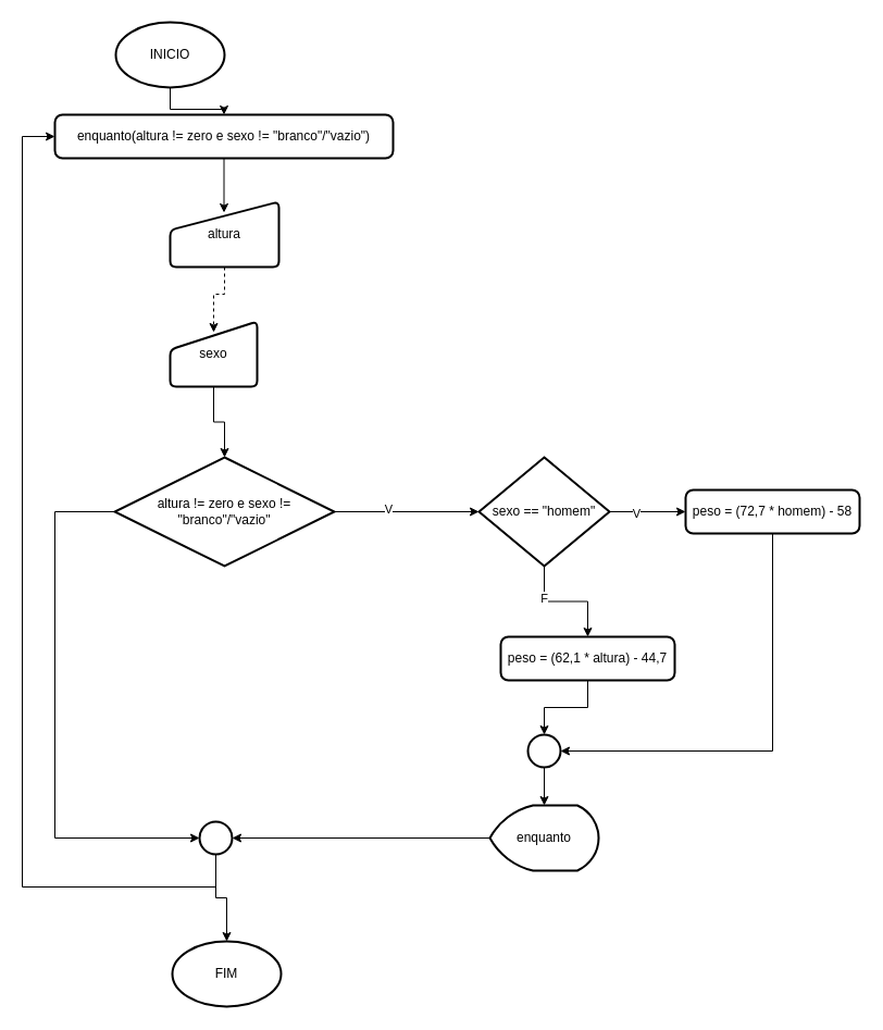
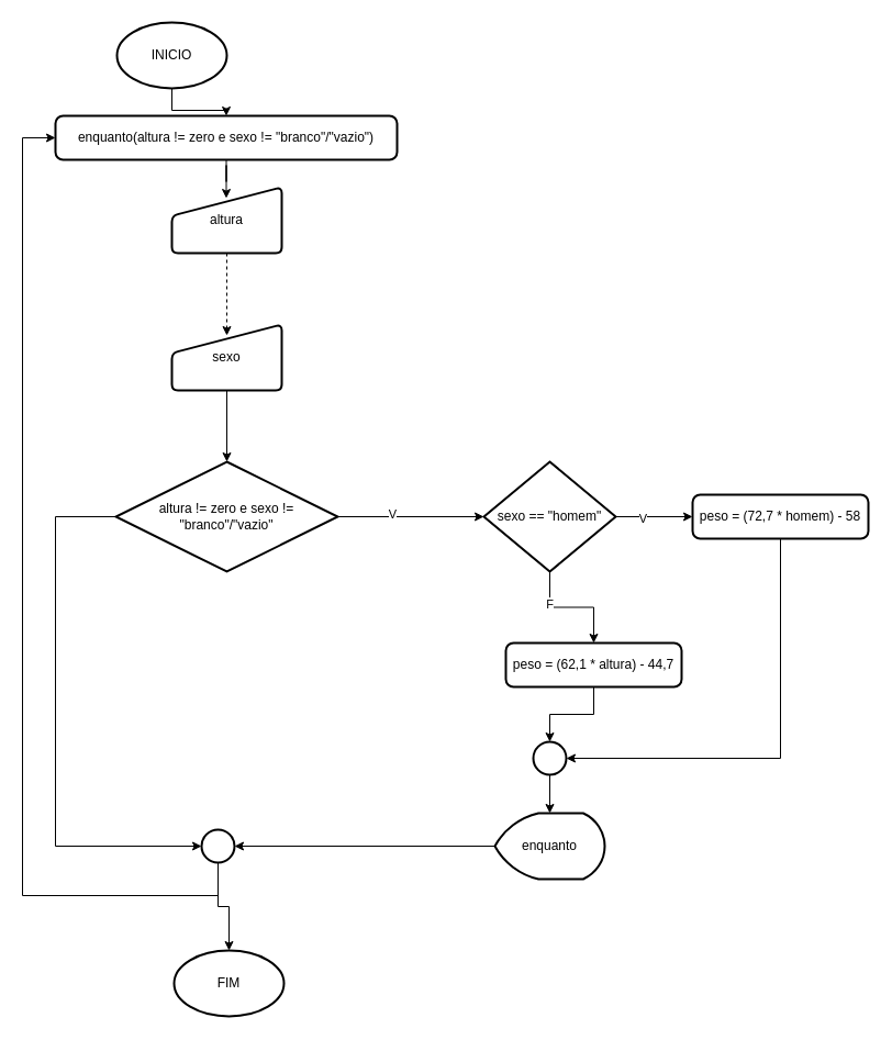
  <mxCell id="0" />
  <mxCell id="1" parent="0" />
  <mxCell id="2" style="edgeStyle=orthogonalEdgeStyle;rounded=0;orthogonalLoop=1;jettySize=auto;html=1;entryX=0.5;entryY=0;entryDx=0;entryDy=0;" edge="1" parent="1" source="3" target="5"><mxGeometry relative="1" as="geometry" /></mxCell>
  <mxCell id="3" value="INICIO" style="strokeWidth=2;html=1;shape=mxgraph.flowchart.start_1;whiteSpace=wrap;" vertex="1" parent="1"><mxGeometry x="106" y="20" width="100" height="60" as="geometry" /></mxCell>
  <mxCell id="4" value="FIM" style="strokeWidth=2;html=1;shape=mxgraph.flowchart.start_1;whiteSpace=wrap;" vertex="1" parent="1"><mxGeometry x="158" y="865" width="100" height="60" as="geometry" /></mxCell>
  <mxCell id="5" value="enquanto(altura != zero e sexo != &quot;branco&quot;/&quot;vazio&quot;)" style="rounded=1;whiteSpace=wrap;html=1;absoluteArcSize=1;arcSize=14;strokeWidth=2;" vertex="1" parent="1"><mxGeometry x="50" y="105" width="311" height="40" as="geometry" /></mxCell>
- <mxCell id="6" value="altura" style="html=1;strokeWidth=2;shape=manualInput;whiteSpace=wrap;rounded=1;size=26;arcSize=11;" vertex="1" parent="1"><mxGeometry x="156" y="185" width="100" height="60" as="geometry" /></mxCell>
- <mxCell id="7" value="sexo" style="html=1;strokeWidth=2;shape=manualInput;whiteSpace=wrap;rounded=1;size=26;arcSize=11;" vertex="1" parent="1"><mxGeometry x="156" y="295" width="80" height="60" as="geometry" /></mxCell>
+ <mxCell id="6" value="altura" style="html=1;strokeWidth=2;shape=manualInput;whiteSpace=wrap;rounded=1;size=26;arcSize=11;" vertex="1" parent="1"><mxGeometry x="156" y="170" width="100" height="60" as="geometry" /></mxCell>
+ <mxCell id="7" value="sexo" style="html=1;strokeWidth=2;shape=manualInput;whiteSpace=wrap;rounded=1;size=26;arcSize=11;" vertex="1" parent="1"><mxGeometry x="156" y="295" width="100" height="60" as="geometry" /></mxCell>
  <mxCell id="8" value="altura != zero e sexo != &quot;branco&quot;/&quot;vazio&quot;" style="strokeWidth=2;html=1;shape=mxgraph.flowchart.decision;whiteSpace=wrap;" vertex="1" parent="1"><mxGeometry x="105" y="420" width="202" height="100" as="geometry" /></mxCell>
  <mxCell id="9" style="edgeStyle=orthogonalEdgeStyle;rounded=0;orthogonalLoop=1;jettySize=auto;html=1;entryX=0.495;entryY=0.167;entryDx=0;entryDy=0;entryPerimeter=0;" edge="1" parent="1" source="5" target="6"><mxGeometry relative="1" as="geometry" /></mxCell>
  <mxCell id="10" style="edgeStyle=orthogonalEdgeStyle;rounded=0;orthogonalLoop=1;jettySize=auto;html=1;entryX=0.5;entryY=0.167;entryDx=0;entryDy=0;entryPerimeter=0;dashed=1;" edge="1" parent="1" source="6" target="7"><mxGeometry relative="1" as="geometry" /></mxCell>
  <mxCell id="11" style="edgeStyle=orthogonalEdgeStyle;rounded=0;orthogonalLoop=1;jettySize=auto;html=1;entryX=0.5;entryY=0;entryDx=0;entryDy=0;entryPerimeter=0;" edge="1" parent="1" source="7" target="8"><mxGeometry relative="1" as="geometry" /></mxCell>
  <mxCell id="12" value="peso = (72,7 * homem) - 58" style="rounded=1;whiteSpace=wrap;html=1;absoluteArcSize=1;arcSize=14;strokeWidth=2;" vertex="1" parent="1"><mxGeometry x="630" y="450" width="160" height="40" as="geometry" /></mxCell>
  <mxCell id="13" value="peso = (62,1 * altura) - 44,7" style="rounded=1;whiteSpace=wrap;html=1;absoluteArcSize=1;arcSize=14;strokeWidth=2;" vertex="1" parent="1"><mxGeometry x="460" y="585" width="160" height="40" as="geometry" /></mxCell>
  <mxCell id="14" value="enquanto" style="strokeWidth=2;html=1;shape=mxgraph.flowchart.display;whiteSpace=wrap;" vertex="1" parent="1"><mxGeometry x="450" y="740" width="100" height="60" as="geometry" /></mxCell>
  <mxCell id="15" style="edgeStyle=orthogonalEdgeStyle;rounded=0;orthogonalLoop=1;jettySize=auto;html=1;entryX=0;entryY=0.5;entryDx=0;entryDy=0;" edge="1" parent="1" source="16" target="5"><mxGeometry relative="1" as="geometry"><Array as="points"><mxPoint x="198" y="815" /><mxPoint x="20" y="815" /><mxPoint x="20" y="125" /></Array></mxGeometry></mxCell>
  <mxCell id="16" value="" style="strokeWidth=2;html=1;shape=mxgraph.flowchart.start_2;whiteSpace=wrap;" vertex="1" parent="1"><mxGeometry x="183" y="755" width="30" height="30" as="geometry" /></mxCell>
  <mxCell id="17" style="edgeStyle=orthogonalEdgeStyle;rounded=0;orthogonalLoop=1;jettySize=auto;html=1;entryX=0;entryY=0.5;entryDx=0;entryDy=0;" edge="1" parent="1" source="21" target="12"><mxGeometry relative="1" as="geometry" /></mxCell>
  <mxCell id="18" value="V" style="edgeLabel;html=1;align=center;verticalAlign=middle;resizable=0;points=[];" vertex="1" connectable="0" parent="17"><mxGeometry x="-0.314" y="-1" relative="1" as="geometry"><mxPoint as="offset" /></mxGeometry></mxCell>
  <mxCell id="19" style="edgeStyle=orthogonalEdgeStyle;rounded=0;orthogonalLoop=1;jettySize=auto;html=1;" edge="1" parent="1" source="21" target="13"><mxGeometry relative="1" as="geometry" /></mxCell>
  <mxCell id="20" value="F" style="edgeLabel;html=1;align=center;verticalAlign=middle;resizable=0;points=[];" vertex="1" connectable="0" parent="19"><mxGeometry x="-0.446" y="-1" relative="1" as="geometry"><mxPoint as="offset" /></mxGeometry></mxCell>
  <mxCell id="21" value="sexo == &quot;homem&quot;" style="strokeWidth=2;html=1;shape=mxgraph.flowchart.decision;whiteSpace=wrap;" vertex="1" parent="1"><mxGeometry x="440" y="420" width="120" height="100" as="geometry" /></mxCell>
  <mxCell id="22" style="edgeStyle=orthogonalEdgeStyle;rounded=0;orthogonalLoop=1;jettySize=auto;html=1;entryX=0;entryY=0.5;entryDx=0;entryDy=0;entryPerimeter=0;" edge="1" parent="1" source="8" target="21"><mxGeometry relative="1" as="geometry" /></mxCell>
  <mxCell id="23" value="V" style="edgeLabel;html=1;align=center;verticalAlign=middle;resizable=0;points=[];" vertex="1" connectable="0" parent="22"><mxGeometry x="-0.262" y="3" relative="1" as="geometry"><mxPoint as="offset" /></mxGeometry></mxCell>
  <mxCell id="24" value="" style="strokeWidth=2;html=1;shape=mxgraph.flowchart.start_2;whiteSpace=wrap;" vertex="1" parent="1"><mxGeometry x="485" y="675" width="30" height="30" as="geometry" /></mxCell>
  <mxCell id="25" style="edgeStyle=orthogonalEdgeStyle;rounded=0;orthogonalLoop=1;jettySize=auto;html=1;entryX=0.5;entryY=0;entryDx=0;entryDy=0;entryPerimeter=0;" edge="1" parent="1" source="13" target="24"><mxGeometry relative="1" as="geometry" /></mxCell>
  <mxCell id="26" style="edgeStyle=orthogonalEdgeStyle;rounded=0;orthogonalLoop=1;jettySize=auto;html=1;entryX=1;entryY=0.5;entryDx=0;entryDy=0;entryPerimeter=0;" edge="1" parent="1" source="12" target="24"><mxGeometry relative="1" as="geometry"><Array as="points"><mxPoint x="710" y="690" /></Array></mxGeometry></mxCell>
  <mxCell id="27" style="edgeStyle=orthogonalEdgeStyle;rounded=0;orthogonalLoop=1;jettySize=auto;html=1;entryX=0.5;entryY=0;entryDx=0;entryDy=0;entryPerimeter=0;" edge="1" parent="1" source="24" target="14"><mxGeometry relative="1" as="geometry" /></mxCell>
  <mxCell id="28" style="edgeStyle=orthogonalEdgeStyle;rounded=0;orthogonalLoop=1;jettySize=auto;html=1;entryX=0;entryY=0.5;entryDx=0;entryDy=0;entryPerimeter=0;" edge="1" parent="1" source="8" target="16"><mxGeometry relative="1" as="geometry"><Array as="points"><mxPoint x="50" y="470" /><mxPoint x="50" y="770" /></Array></mxGeometry></mxCell>
  <mxCell id="29" style="edgeStyle=orthogonalEdgeStyle;rounded=0;orthogonalLoop=1;jettySize=auto;html=1;entryX=1;entryY=0.5;entryDx=0;entryDy=0;entryPerimeter=0;" edge="1" parent="1" source="14" target="16"><mxGeometry relative="1" as="geometry" /></mxCell>
  <mxCell id="30" style="edgeStyle=orthogonalEdgeStyle;rounded=0;orthogonalLoop=1;jettySize=auto;html=1;entryX=0.5;entryY=0;entryDx=0;entryDy=0;entryPerimeter=0;" edge="1" parent="1" source="16" target="4"><mxGeometry relative="1" as="geometry" /></mxCell>
